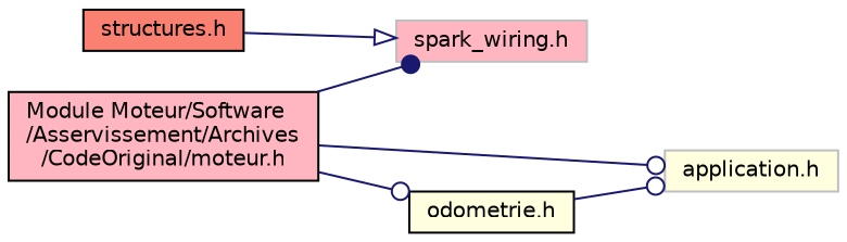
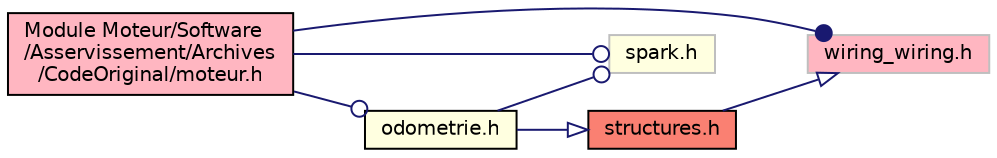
  digraph {
    rankdir=LR
    node [color=black fillcolor=lightpink fontname=Helvetica fontsize=10 shape=record style=filled]
    edge [arrowhead=odot color=midnightblue fontname=Helvetica fontsize=10 labelfontname=Helvetica labelfontsize=10 style=solid]
    n1 [fontcolor=black height=0.2 label="Module Moteur/Software\l/Asservissement/Archives\l/CodeOriginal/moteur.h" width=0.4]
-   n2 [color=grey75 height=0.2 label="spark_wiring.h" width=0.4]
-   n3 [color=grey75 fillcolor=lightyellow height=0.2 label="application.h" width=0.4]
+   n2 [color=grey75 height=0.2 label="wiring_wiring.h" width=0.4]
+   n3 [color=grey75 fillcolor=lightyellow height=0.2 label="spark.h" width=0.4]
    n4 [fillcolor=lightyellow height=0.2 label="odometrie.h" width=0.4]
    n5 [fillcolor=salmon height=0.2 label="structures.h" width=0.4]
    n1 -> n2 [arrowhead=dot]
    n1 -> n3
    n1 -> n4
    n4 -> n3
+   n4 -> n5 [arrowhead=onormal]
    n5 -> n2 [arrowhead=onormal]
  }
